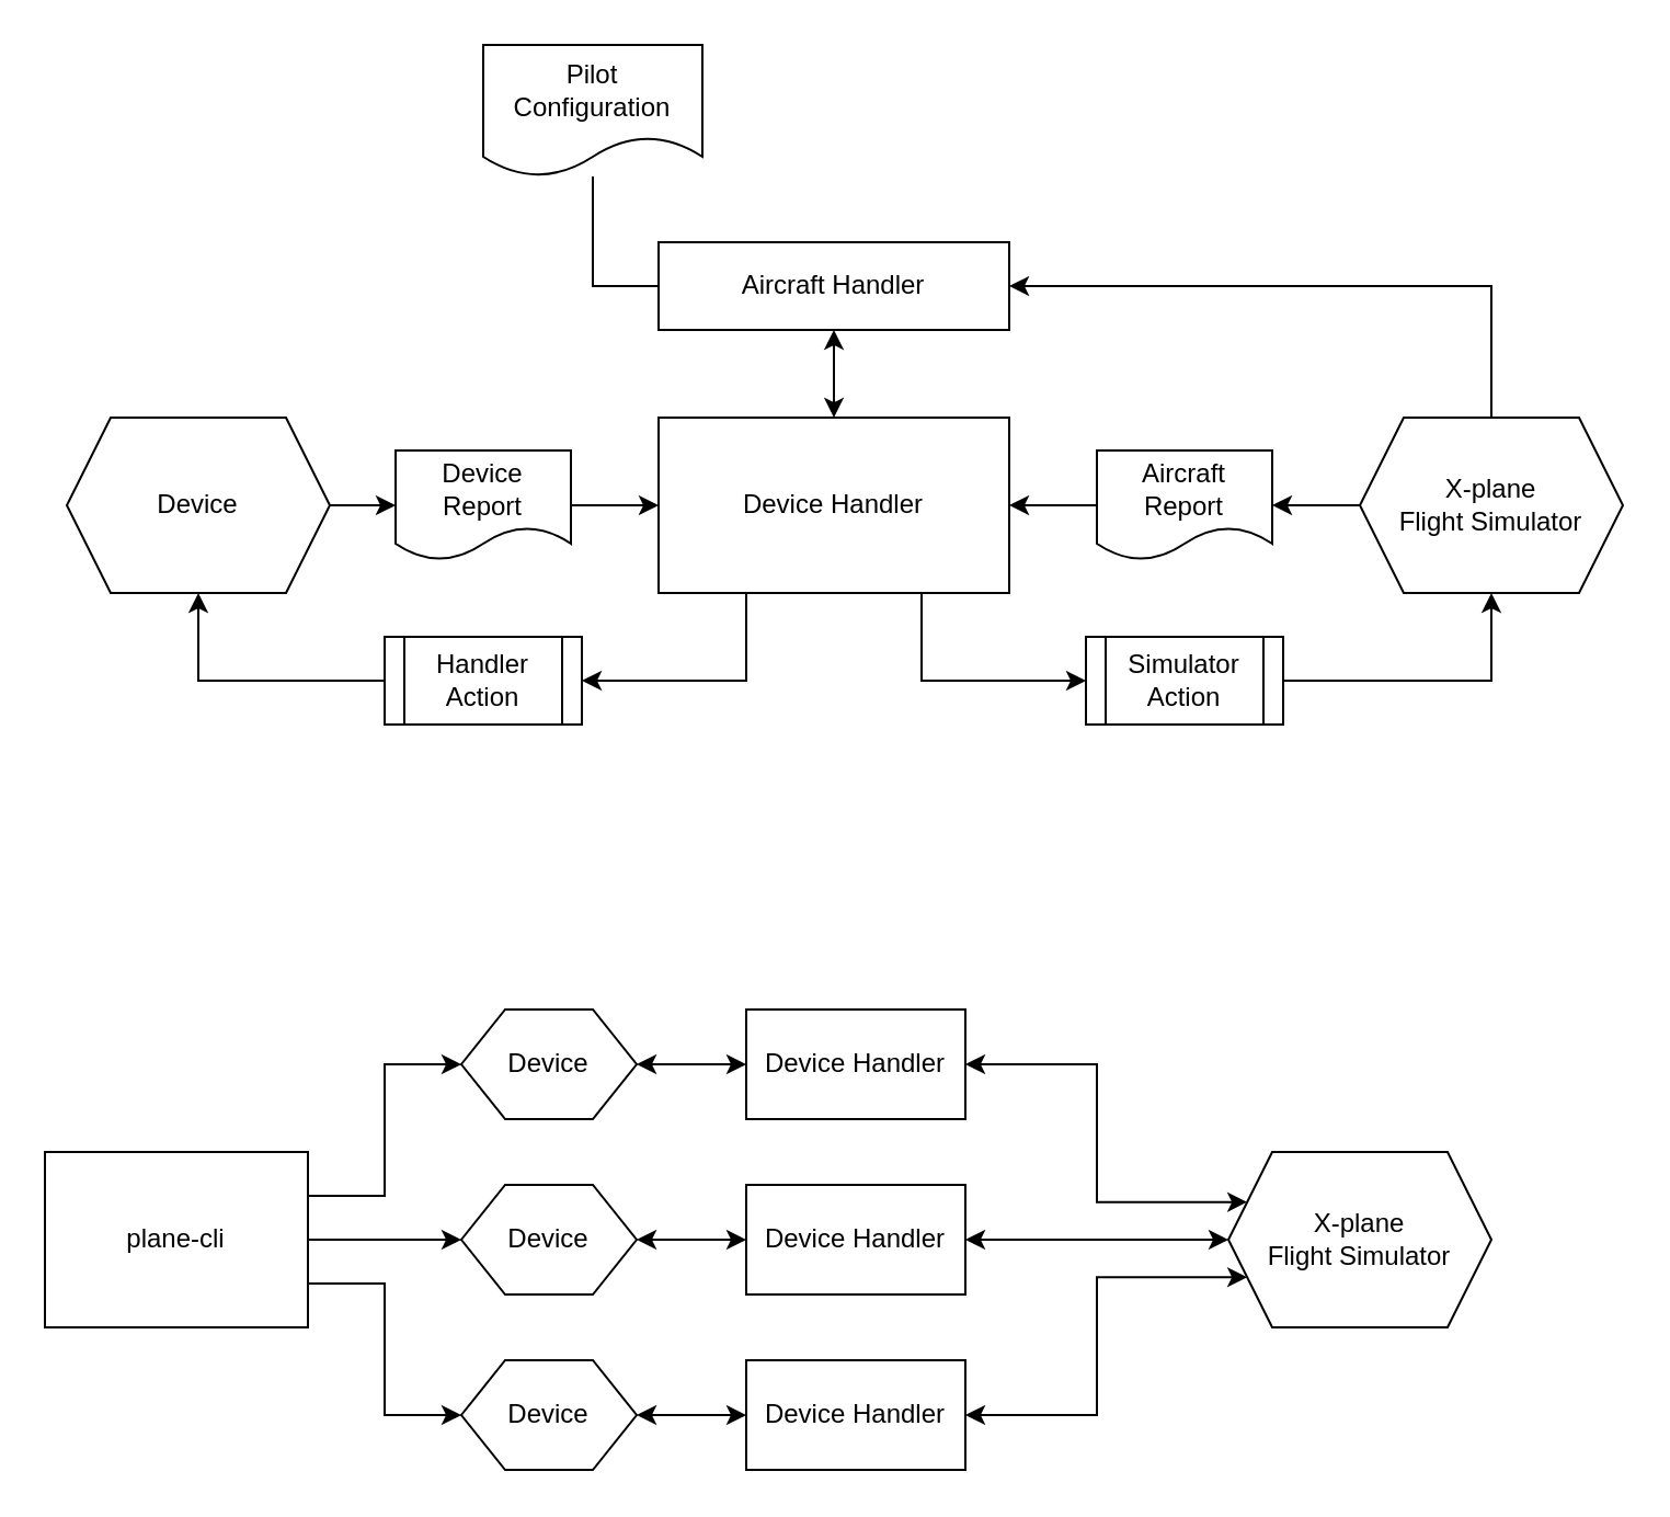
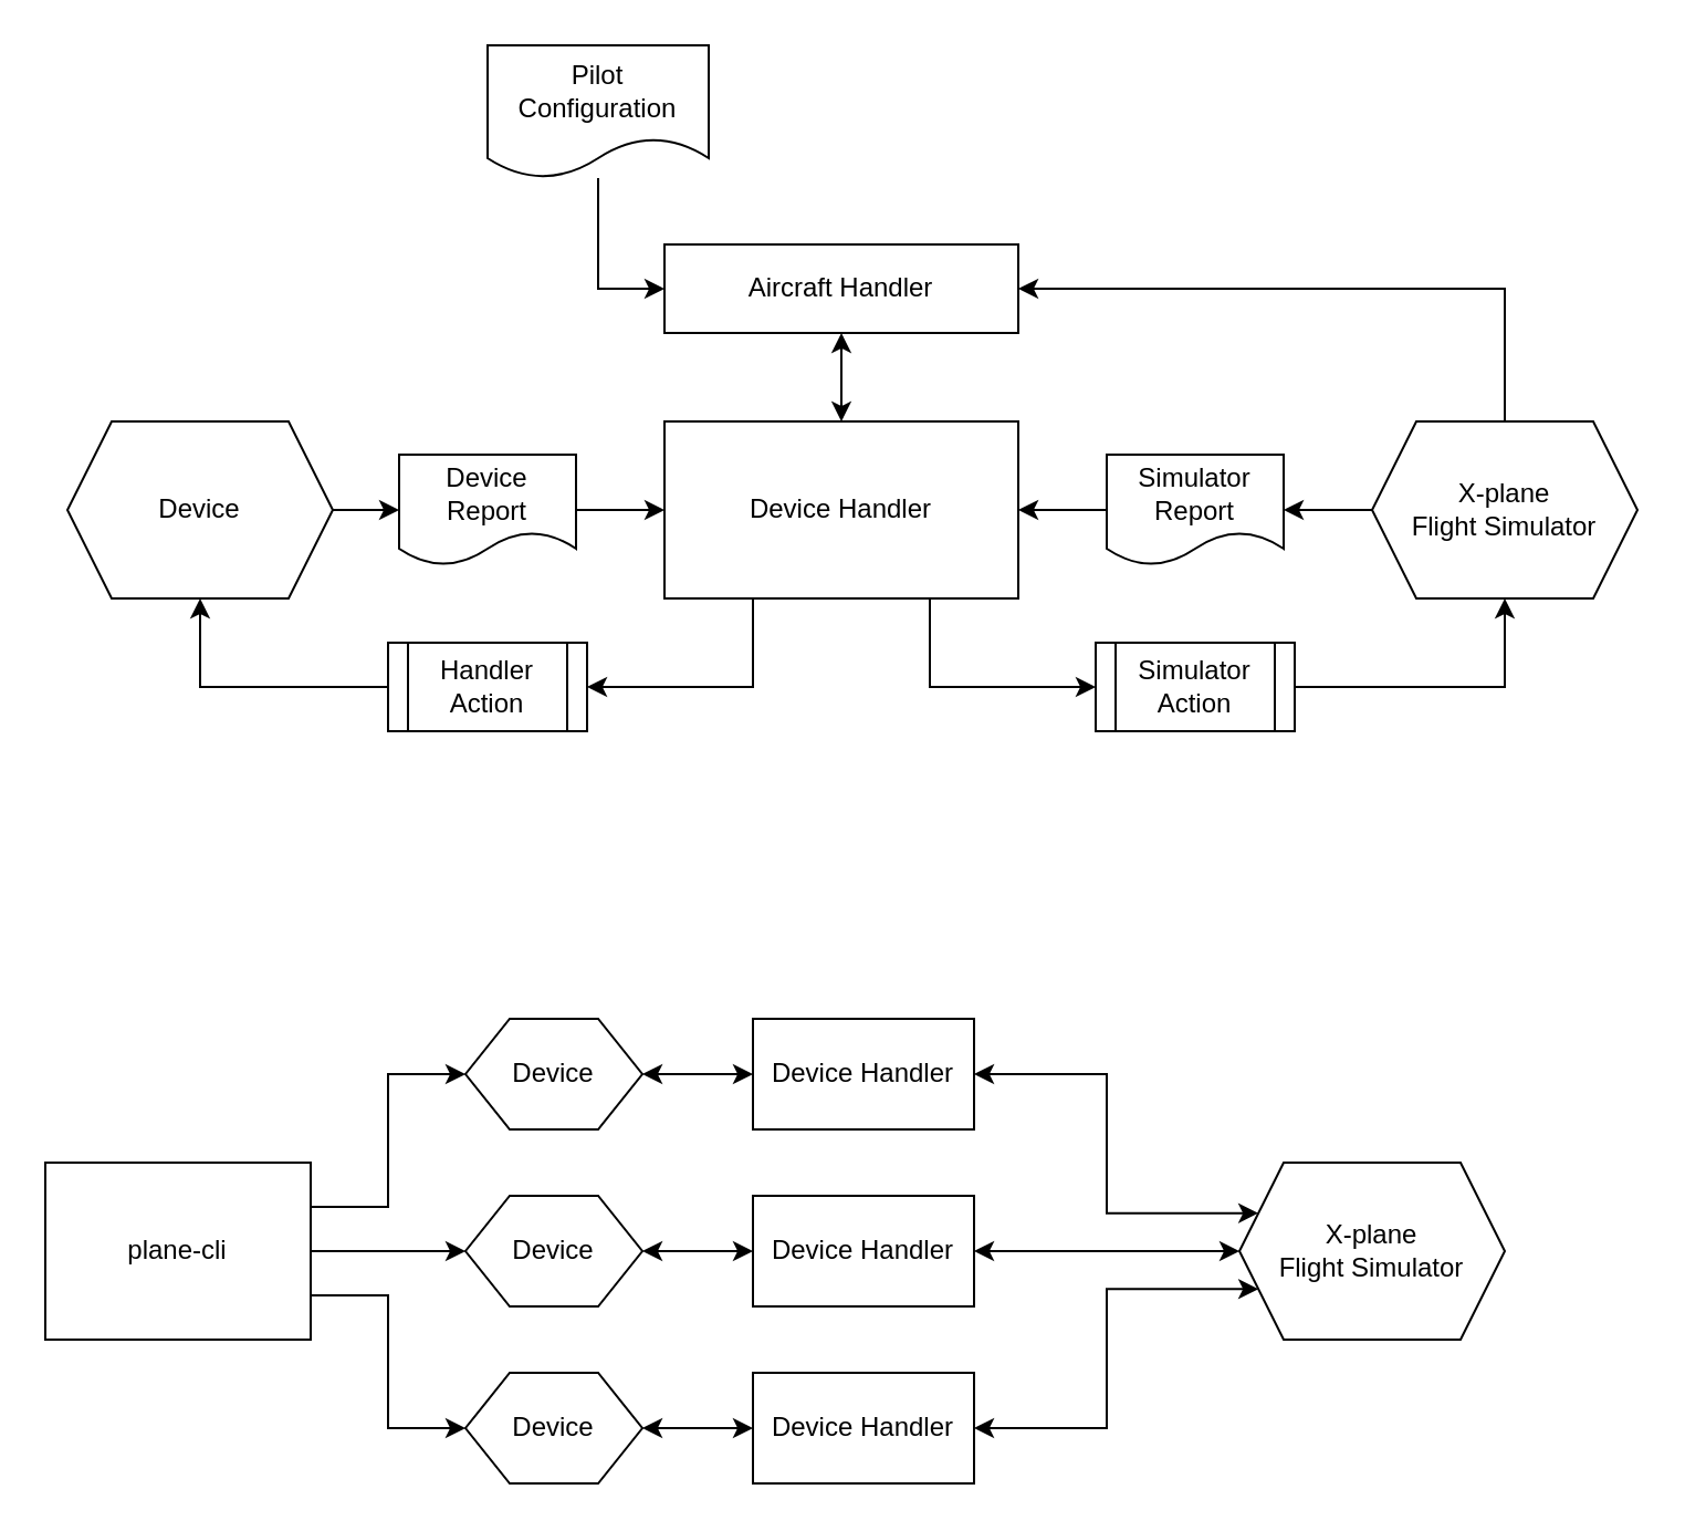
  <mxCell id="0" />
  <mxCell id="1" parent="0" />
  <mxCell id="2" style="edgeStyle=orthogonalEdgeStyle;rounded=0;orthogonalLoop=1;jettySize=auto;html=1;entryX=0;entryY=0.5;entryDx=0;entryDy=0;" edge="1" parent="1" source="3" target="5"><mxGeometry relative="1" as="geometry" /></mxCell>
  <mxCell id="3" value="Device" style="shape=hexagon;perimeter=hexagonPerimeter2;whiteSpace=wrap;html=1;fixedSize=1;" vertex="1" parent="1"><mxGeometry x="30" y="190" width="120" height="80" as="geometry" /></mxCell>
  <mxCell id="4" style="edgeStyle=orthogonalEdgeStyle;rounded=0;orthogonalLoop=1;jettySize=auto;html=1;entryX=0;entryY=0.5;entryDx=0;entryDy=0;" edge="1" parent="1" source="5" target="13"><mxGeometry relative="1" as="geometry" /></mxCell>
  <mxCell id="5" value="Device&lt;div&gt;Report&lt;/div&gt;" style="shape=document;whiteSpace=wrap;html=1;boundedLbl=1;" vertex="1" parent="1"><mxGeometry x="180" y="205" width="80" height="50" as="geometry" /></mxCell>
  <mxCell id="6" style="edgeStyle=orthogonalEdgeStyle;rounded=0;orthogonalLoop=1;jettySize=auto;html=1;entryX=1;entryY=0.5;entryDx=0;entryDy=0;" edge="1" parent="1" source="7" target="13"><mxGeometry relative="1" as="geometry" /></mxCell>
- <mxCell id="7" value="Aircraft&lt;div&gt;Report&lt;/div&gt;" style="shape=document;whiteSpace=wrap;html=1;boundedLbl=1;" vertex="1" parent="1"><mxGeometry x="500" y="205" width="80" height="50" as="geometry" /></mxCell>
+ <mxCell id="7" value="Simulator&lt;div&gt;Report&lt;/div&gt;" style="shape=document;whiteSpace=wrap;html=1;boundedLbl=1;" vertex="1" parent="1"><mxGeometry x="500" y="205" width="80" height="50" as="geometry" /></mxCell>
  <mxCell id="8" style="edgeStyle=orthogonalEdgeStyle;rounded=0;orthogonalLoop=1;jettySize=auto;html=1;entryX=1;entryY=0.5;entryDx=0;entryDy=0;" edge="1" parent="1" source="10" target="7"><mxGeometry relative="1" as="geometry" /></mxCell>
  <mxCell id="9" style="edgeStyle=orthogonalEdgeStyle;rounded=0;orthogonalLoop=1;jettySize=auto;html=1;entryX=1;entryY=0.5;entryDx=0;entryDy=0;exitX=0.5;exitY=0;exitDx=0;exitDy=0;" edge="1" parent="1" source="10" target="21"><mxGeometry relative="1" as="geometry" /></mxCell>
  <mxCell id="10" value="X-plane&lt;div&gt;Flight Simulator&lt;/div&gt;" style="shape=hexagon;perimeter=hexagonPerimeter2;whiteSpace=wrap;html=1;fixedSize=1;" vertex="1" parent="1"><mxGeometry x="620" y="190" width="120" height="80" as="geometry" /></mxCell>
  <mxCell id="11" style="edgeStyle=orthogonalEdgeStyle;rounded=0;orthogonalLoop=1;jettySize=auto;html=1;exitX=0.75;exitY=1;exitDx=0;exitDy=0;entryX=0;entryY=0.5;entryDx=0;entryDy=0;" edge="1" parent="1" source="13" target="15"><mxGeometry relative="1" as="geometry" /></mxCell>
  <mxCell id="12" style="edgeStyle=orthogonalEdgeStyle;rounded=0;orthogonalLoop=1;jettySize=auto;html=1;exitX=0.25;exitY=1;exitDx=0;exitDy=0;entryX=1;entryY=0.5;entryDx=0;entryDy=0;" edge="1" parent="1" source="13" target="17"><mxGeometry relative="1" as="geometry" /></mxCell>
  <mxCell id="13" value="Device Handler" style="rounded=0;whiteSpace=wrap;html=1;" vertex="1" parent="1"><mxGeometry x="300" y="190" width="160" height="80" as="geometry" /></mxCell>
  <mxCell id="14" style="edgeStyle=orthogonalEdgeStyle;rounded=0;orthogonalLoop=1;jettySize=auto;html=1;exitX=1;exitY=0.5;exitDx=0;exitDy=0;entryX=0.5;entryY=1;entryDx=0;entryDy=0;" edge="1" parent="1" source="15" target="10"><mxGeometry relative="1" as="geometry" /></mxCell>
  <mxCell id="15" value="Simulator Action" style="shape=process;whiteSpace=wrap;html=1;backgroundOutline=1;" vertex="1" parent="1"><mxGeometry x="495" y="290" width="90" height="40" as="geometry" /></mxCell>
  <mxCell id="16" style="edgeStyle=orthogonalEdgeStyle;rounded=0;orthogonalLoop=1;jettySize=auto;html=1;entryX=0.5;entryY=1;entryDx=0;entryDy=0;" edge="1" parent="1" source="17" target="3"><mxGeometry relative="1" as="geometry" /></mxCell>
  <mxCell id="17" value="Handler Action" style="shape=process;whiteSpace=wrap;html=1;backgroundOutline=1;" vertex="1" parent="1"><mxGeometry x="175" y="290" width="90" height="40" as="geometry" /></mxCell>
- <mxCell id="18" style="edgeStyle=orthogonalEdgeStyle;rounded=0;orthogonalLoop=1;jettySize=auto;html=1;entryX=0;entryY=0.5;entryDx=0;entryDy=0;endArrow=none;" edge="1" parent="1" source="19" target="21"><mxGeometry relative="1" as="geometry" /></mxCell>
+ <mxCell id="18" style="edgeStyle=orthogonalEdgeStyle;rounded=0;orthogonalLoop=1;jettySize=auto;html=1;entryX=0;entryY=0.5;entryDx=0;entryDy=0;" edge="1" parent="1" source="19" target="21"><mxGeometry relative="1" as="geometry" /></mxCell>
  <mxCell id="19" value="Pilot&lt;div&gt;Configuration&lt;/div&gt;" style="shape=document;whiteSpace=wrap;html=1;boundedLbl=1;" vertex="1" parent="1"><mxGeometry x="220" y="20" width="100" height="60" as="geometry" /></mxCell>
  <mxCell id="20" style="edgeStyle=orthogonalEdgeStyle;rounded=0;orthogonalLoop=1;jettySize=auto;html=1;exitX=0.5;exitY=1;exitDx=0;exitDy=0;entryX=0.5;entryY=0;entryDx=0;entryDy=0;startArrow=classic;startFill=1;" edge="1" parent="1" source="21" target="13"><mxGeometry relative="1" as="geometry" /></mxCell>
  <mxCell id="21" value="Aircraft Handler" style="rounded=0;whiteSpace=wrap;html=1;" vertex="1" parent="1"><mxGeometry x="300" y="110" width="160" height="40" as="geometry" /></mxCell>
  <mxCell id="22" style="edgeStyle=orthogonalEdgeStyle;rounded=0;orthogonalLoop=1;jettySize=auto;html=1;entryX=0;entryY=0.5;entryDx=0;entryDy=0;" edge="1" parent="1" source="25" target="29"><mxGeometry relative="1" as="geometry" /></mxCell>
  <mxCell id="23" style="edgeStyle=orthogonalEdgeStyle;rounded=0;orthogonalLoop=1;jettySize=auto;html=1;exitX=1;exitY=0.25;exitDx=0;exitDy=0;entryX=0;entryY=0.5;entryDx=0;entryDy=0;" edge="1" parent="1" source="25" target="27"><mxGeometry relative="1" as="geometry" /></mxCell>
  <mxCell id="24" style="edgeStyle=orthogonalEdgeStyle;rounded=0;orthogonalLoop=1;jettySize=auto;html=1;exitX=1;exitY=0.75;exitDx=0;exitDy=0;entryX=0;entryY=0.5;entryDx=0;entryDy=0;" edge="1" parent="1" source="25" target="31"><mxGeometry relative="1" as="geometry" /></mxCell>
  <mxCell id="25" value="plane-cli" style="rounded=0;whiteSpace=wrap;html=1;" vertex="1" parent="1"><mxGeometry x="20" y="525" width="120" height="80" as="geometry" /></mxCell>
  <mxCell id="26" style="edgeStyle=orthogonalEdgeStyle;rounded=0;orthogonalLoop=1;jettySize=auto;html=1;exitX=1;exitY=0.5;exitDx=0;exitDy=0;entryX=0;entryY=0.5;entryDx=0;entryDy=0;startArrow=classic;startFill=1;" edge="1" parent="1" source="27" target="32"><mxGeometry relative="1" as="geometry" /></mxCell>
  <mxCell id="27" value="Device" style="shape=hexagon;perimeter=hexagonPerimeter2;whiteSpace=wrap;html=1;fixedSize=1;" vertex="1" parent="1"><mxGeometry x="210" y="460" width="80" height="50" as="geometry" /></mxCell>
  <mxCell id="28" style="edgeStyle=orthogonalEdgeStyle;rounded=0;orthogonalLoop=1;jettySize=auto;html=1;exitX=1;exitY=0.5;exitDx=0;exitDy=0;entryX=0;entryY=0.5;entryDx=0;entryDy=0;startArrow=classic;startFill=1;" edge="1" parent="1" source="29" target="33"><mxGeometry relative="1" as="geometry" /></mxCell>
  <mxCell id="29" value="Device" style="shape=hexagon;perimeter=hexagonPerimeter2;whiteSpace=wrap;html=1;fixedSize=1;" vertex="1" parent="1"><mxGeometry x="210" y="540" width="80" height="50" as="geometry" /></mxCell>
  <mxCell id="30" style="edgeStyle=orthogonalEdgeStyle;rounded=0;orthogonalLoop=1;jettySize=auto;html=1;exitX=1;exitY=0.5;exitDx=0;exitDy=0;entryX=0;entryY=0.5;entryDx=0;entryDy=0;startArrow=classic;startFill=1;" edge="1" parent="1" source="31" target="34"><mxGeometry relative="1" as="geometry" /></mxCell>
  <mxCell id="31" value="Device" style="shape=hexagon;perimeter=hexagonPerimeter2;whiteSpace=wrap;html=1;fixedSize=1;" vertex="1" parent="1"><mxGeometry x="210" y="620" width="80" height="50" as="geometry" /></mxCell>
  <mxCell id="32" value="Device Handler" style="rounded=0;whiteSpace=wrap;html=1;" vertex="1" parent="1"><mxGeometry x="340" y="460" width="100" height="50" as="geometry" /></mxCell>
  <mxCell id="33" value="Device Handler" style="rounded=0;whiteSpace=wrap;html=1;" vertex="1" parent="1"><mxGeometry x="340" y="540" width="100" height="50" as="geometry" /></mxCell>
  <mxCell id="34" value="Device Handler" style="rounded=0;whiteSpace=wrap;html=1;" vertex="1" parent="1"><mxGeometry x="340" y="620" width="100" height="50" as="geometry" /></mxCell>
  <mxCell id="35" style="edgeStyle=orthogonalEdgeStyle;rounded=0;orthogonalLoop=1;jettySize=auto;html=1;startArrow=classic;startFill=1;" edge="1" parent="1" source="38" target="33"><mxGeometry relative="1" as="geometry" /></mxCell>
  <mxCell id="36" style="edgeStyle=orthogonalEdgeStyle;rounded=0;orthogonalLoop=1;jettySize=auto;html=1;exitX=0;exitY=0.25;exitDx=0;exitDy=0;entryX=1;entryY=0.5;entryDx=0;entryDy=0;startArrow=classic;startFill=1;" edge="1" parent="1" source="38" target="32"><mxGeometry relative="1" as="geometry" /></mxCell>
  <mxCell id="37" style="edgeStyle=orthogonalEdgeStyle;rounded=0;orthogonalLoop=1;jettySize=auto;html=1;exitX=0;exitY=0.75;exitDx=0;exitDy=0;entryX=1;entryY=0.5;entryDx=0;entryDy=0;startArrow=classic;startFill=1;" edge="1" parent="1" source="38" target="34"><mxGeometry relative="1" as="geometry" /></mxCell>
  <mxCell id="38" value="X-plane&lt;div&gt;Flight Simulator&lt;/div&gt;" style="shape=hexagon;perimeter=hexagonPerimeter2;whiteSpace=wrap;html=1;fixedSize=1;" vertex="1" parent="1"><mxGeometry x="560" y="525" width="120" height="80" as="geometry" /></mxCell>
